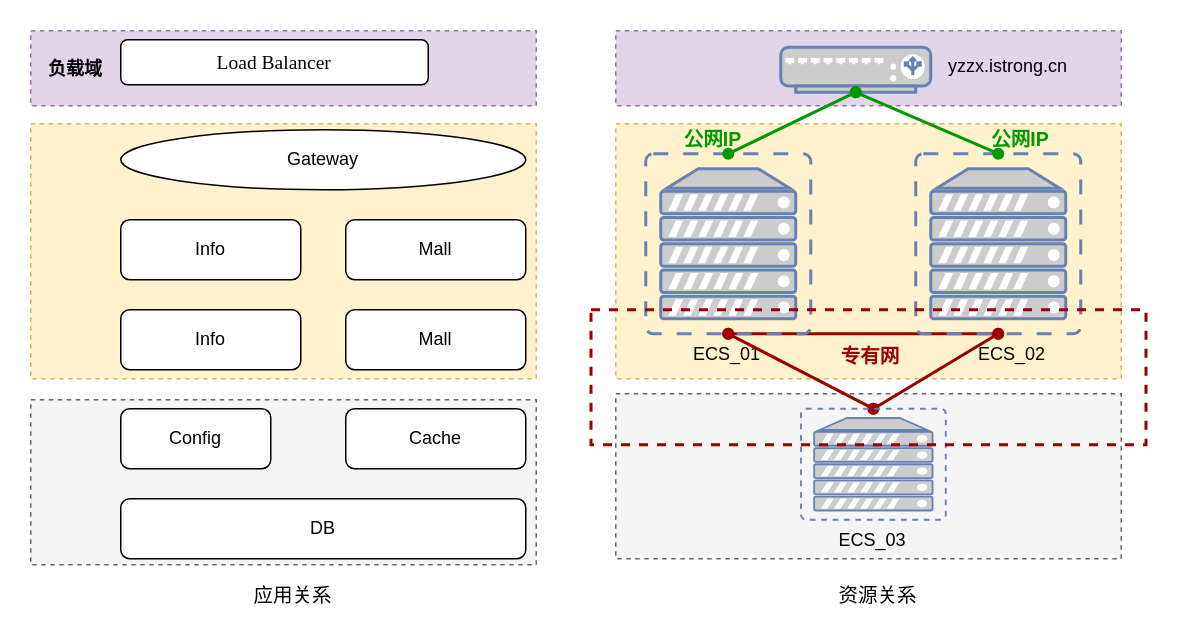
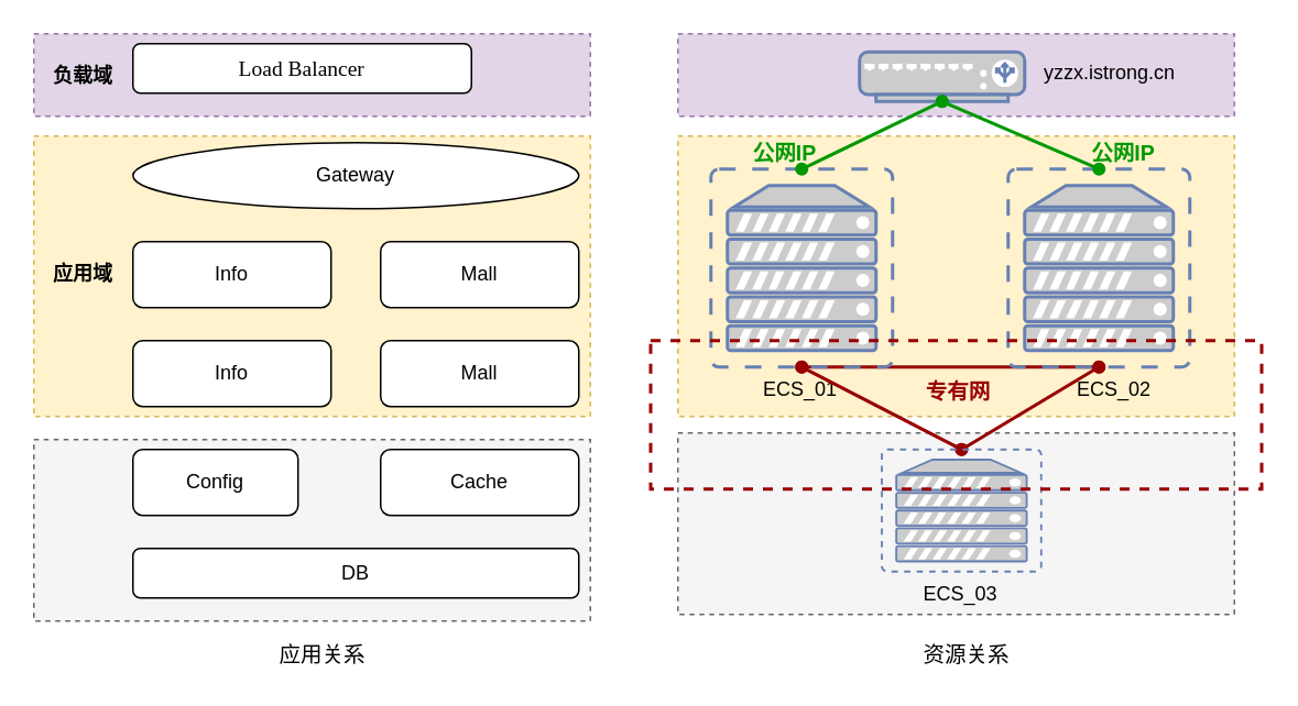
  <mxCell id="0" />
  <mxCell id="1" parent="0" />
  <mxCell id="2" value="" style="rounded=0;whiteSpace=wrap;html=1;dashed=1;fillColor=#e1d5e7;strokeColor=#9673a6;" parent="1" vertex="1"><mxGeometry x="20" y="20" width="337" height="50" as="geometry" /></mxCell>
  <mxCell id="3" value="" style="rounded=0;whiteSpace=wrap;html=1;dashed=1;fillColor=#f5f5f5;strokeColor=#666666;fontColor=#333333;" parent="1" vertex="1"><mxGeometry x="20" y="266" width="337" height="110" as="geometry" /></mxCell>
  <mxCell id="4" value="" style="rounded=0;whiteSpace=wrap;html=1;dashed=1;fillColor=#fff2cc;strokeColor=#d6b656;" parent="1" vertex="1"><mxGeometry x="20" y="82" width="337" height="170" as="geometry" /></mxCell>
  <mxCell id="5" value="&lt;span style=&quot;font-family: &amp;#34;hei&amp;#34; ; font-size: 13px&quot;&gt;Load&amp;nbsp;&lt;/span&gt;&lt;font face=&quot;hei&quot;&gt;&lt;span style=&quot;font-size: 13px&quot;&gt;Balancer&lt;/span&gt;&lt;/font&gt;" style="rounded=1;whiteSpace=wrap;html=1;" parent="1" vertex="1"><mxGeometry x="80" y="26" width="205" height="30" as="geometry" /></mxCell>
  <mxCell id="6" value="Gateway" style="ellipse;whiteSpace=wrap;html=1;" parent="1" vertex="1"><mxGeometry x="80" y="86" width="270" height="40" as="geometry" /></mxCell>
  <mxCell id="7" value="Info" style="rounded=1;whiteSpace=wrap;html=1;" parent="1" vertex="1"><mxGeometry x="80" y="146" width="120" height="40" as="geometry" /></mxCell>
  <mxCell id="8" value="Mall" style="rounded=1;whiteSpace=wrap;html=1;" parent="1" vertex="1"><mxGeometry x="230" y="146" width="120" height="40" as="geometry" /></mxCell>
  <mxCell id="9" value="Info" style="rounded=1;whiteSpace=wrap;html=1;" parent="1" vertex="1"><mxGeometry x="80" y="206" width="120" height="40" as="geometry" /></mxCell>
  <mxCell id="10" value="Mall" style="rounded=1;whiteSpace=wrap;html=1;" parent="1" vertex="1"><mxGeometry x="230" y="206" width="120" height="40" as="geometry" /></mxCell>
  <mxCell id="11" value="Config" style="rounded=1;whiteSpace=wrap;html=1;" parent="1" vertex="1"><mxGeometry x="80" y="272" width="100" height="40" as="geometry" /></mxCell>
  <mxCell id="12" value="Cache" style="rounded=1;whiteSpace=wrap;html=1;" parent="1" vertex="1"><mxGeometry x="230" y="272" width="120" height="40" as="geometry" /></mxCell>
- <mxCell id="13" value="DB" style="rounded=1;whiteSpace=wrap;html=1;" parent="1" vertex="1"><mxGeometry x="80" y="332" width="270" height="40" as="geometry" /></mxCell>
+ <mxCell id="13" value="DB" style="rounded=1;whiteSpace=wrap;html=1;" parent="1" vertex="1"><mxGeometry x="80" y="332" width="270" height="30" as="geometry" /></mxCell>
  <mxCell id="14" value="负载域" style="text;html=1;strokeColor=none;fillColor=none;align=center;verticalAlign=middle;whiteSpace=wrap;rounded=0;dashed=1;fontStyle=1" parent="1" vertex="1"><mxGeometry x="30" y="36" width="40" height="20" as="geometry" /></mxCell>
+ <mxCell id="15" value="应用域" style="text;html=1;strokeColor=none;fillColor=none;align=center;verticalAlign=middle;whiteSpace=wrap;rounded=0;dashed=1;fontStyle=1" parent="1" vertex="1"><mxGeometry x="30" y="156" width="40" height="20" as="geometry" /></mxCell>
  <mxCell id="16" value="" style="rounded=0;whiteSpace=wrap;html=1;dashed=1;fillColor=#e1d5e7;strokeColor=#9673a6;" parent="1" vertex="1"><mxGeometry x="410" y="20" width="337" height="50" as="geometry" /></mxCell>
  <mxCell id="17" value="" style="rounded=0;whiteSpace=wrap;html=1;dashed=1;fillColor=#fff2cc;strokeColor=#d6b656;" parent="1" vertex="1"><mxGeometry x="410" y="82" width="337" height="170" as="geometry" /></mxCell>
  <mxCell id="18" value="&lt;meta charset=&quot;utf-8&quot;&gt;&lt;span style=&quot;font-family: Helvetica; font-size: 12px; font-style: normal; font-variant-ligatures: normal; font-variant-caps: normal; font-weight: 400; letter-spacing: normal; orphans: 2; text-align: center; text-indent: 0px; text-transform: none; widows: 2; word-spacing: 0px; -webkit-text-stroke-width: 0px; text-decoration-style: initial; text-decoration-color: initial; float: none; display: inline !important;&quot;&gt;yzzx.istrong.cn&lt;/span&gt;" style="text;whiteSpace=wrap;html=1;" parent="1" vertex="1"><mxGeometry x="630" y="30" width="100" height="30" as="geometry" /></mxCell>
  <mxCell id="19" value="" style="fontColor=#0066CC;verticalAlign=top;verticalLabelPosition=bottom;labelPosition=center;align=center;html=1;outlineConnect=0;fillColor=#CCCCCC;strokeColor=#6881B3;gradientColor=none;gradientDirection=north;strokeWidth=2;shape=mxgraph.networks.load_balancer;" parent="1" vertex="1"><mxGeometry x="520" y="31" width="100" height="30" as="geometry" /></mxCell>
  <mxCell id="20" value="&lt;span style=&quot;font-family: &amp;#34;helvetica&amp;#34; ; font-size: 12px ; font-style: normal ; font-weight: 400 ; letter-spacing: normal ; text-align: center ; text-indent: 0px ; text-transform: none ; word-spacing: 0px ; float: none ; display: inline&quot;&gt;ECS_01&lt;/span&gt;" style="text;whiteSpace=wrap;html=1;" parent="1" vertex="1"><mxGeometry x="460" y="222" width="50" height="30" as="geometry" /></mxCell>
  <mxCell id="21" value="&lt;span style=&quot;font-family: &amp;#34;helvetica&amp;#34; ; font-size: 12px ; font-style: normal ; font-weight: 400 ; letter-spacing: normal ; text-align: center ; text-indent: 0px ; text-transform: none ; word-spacing: 0px ; float: none ; display: inline&quot;&gt;ECS_02&lt;/span&gt;" style="text;whiteSpace=wrap;html=1;" parent="1" vertex="1"><mxGeometry x="650" y="222" width="50" height="30" as="geometry" /></mxCell>
  <mxCell id="22" value="" style="rounded=0;whiteSpace=wrap;html=1;dashed=1;fillColor=#f5f5f5;strokeColor=#666666;fontColor=#333333;" parent="1" vertex="1"><mxGeometry x="410" y="262" width="337" height="110" as="geometry" /></mxCell>
  <mxCell id="23" style="edgeStyle=none;rounded=0;orthogonalLoop=1;jettySize=auto;html=1;exitX=0.5;exitY=1;exitDx=0;exitDy=0;exitPerimeter=0;entryX=0.5;entryY=0;entryDx=0;entryDy=0;entryPerimeter=0;startArrow=oval;startFill=1;endArrow=oval;endFill=1;strokeColor=#990000;strokeWidth=2;fontSize=13;fontColor=#990000;" parent="1" source="25" target="28" edge="1"><mxGeometry relative="1" as="geometry" /></mxCell>
  <mxCell id="24" style="edgeStyle=none;rounded=0;orthogonalLoop=1;jettySize=auto;html=1;exitX=0.5;exitY=1;exitDx=0;exitDy=0;exitPerimeter=0;entryX=0.5;entryY=1;entryDx=0;entryDy=0;entryPerimeter=0;startArrow=oval;startFill=1;endArrow=oval;endFill=1;strokeColor=#990000;strokeWidth=2;fontSize=13;fontColor=#990000;" parent="1" source="25" target="27" edge="1"><mxGeometry relative="1" as="geometry" /></mxCell>
  <mxCell id="25" value="" style="fontColor=#0066CC;verticalAlign=top;verticalLabelPosition=bottom;labelPosition=center;align=center;html=1;outlineConnect=0;fillColor=#CCCCCC;strokeColor=#6881B3;gradientColor=none;gradientDirection=north;strokeWidth=2;shape=mxgraph.networks.virtual_server;" parent="1" vertex="1"><mxGeometry x="430" y="102" width="110" height="120" as="geometry" /></mxCell>
  <mxCell id="26" style="edgeStyle=none;rounded=0;orthogonalLoop=1;jettySize=auto;html=1;exitX=0.5;exitY=1;exitDx=0;exitDy=0;exitPerimeter=0;entryX=0.5;entryY=0;entryDx=0;entryDy=0;entryPerimeter=0;startArrow=oval;startFill=1;endArrow=oval;endFill=1;strokeColor=#990000;strokeWidth=2;fontSize=13;fontColor=#990000;" parent="1" source="27" target="28" edge="1"><mxGeometry relative="1" as="geometry" /></mxCell>
  <mxCell id="27" value="" style="fontColor=#0066CC;verticalAlign=top;verticalLabelPosition=bottom;labelPosition=center;align=center;html=1;outlineConnect=0;fillColor=#CCCCCC;strokeColor=#6881B3;gradientColor=none;gradientDirection=north;strokeWidth=2;shape=mxgraph.networks.virtual_server;" parent="1" vertex="1"><mxGeometry x="610" y="102" width="110" height="120" as="geometry" /></mxCell>
  <mxCell id="28" value="" style="fontColor=#0066CC;verticalAlign=top;verticalLabelPosition=bottom;labelPosition=center;align=center;html=1;outlineConnect=0;fillColor=#CCCCCC;strokeColor=#6881B3;gradientColor=none;gradientDirection=north;strokeWidth=2;shape=mxgraph.networks.virtual_server;" parent="1" vertex="1"><mxGeometry x="533.5" y="272" width="96.5" height="74" as="geometry" /></mxCell>
  <mxCell id="29" value="&lt;span style=&quot;font-family: &amp;#34;helvetica&amp;#34; ; font-size: 12px ; font-style: normal ; font-weight: 400 ; letter-spacing: normal ; text-align: center ; text-indent: 0px ; text-transform: none ; word-spacing: 0px ; float: none ; display: inline&quot;&gt;ECS_03&lt;/span&gt;" style="text;whiteSpace=wrap;html=1;" parent="1" vertex="1"><mxGeometry x="556.75" y="346" width="50" height="30" as="geometry" /></mxCell>
  <mxCell id="30" value="专有网" style="text;html=1;strokeColor=none;fillColor=none;align=center;verticalAlign=middle;whiteSpace=wrap;rounded=0;dashed=1;fontColor=#990000;fontStyle=1;fontSize=13;" parent="1" vertex="1"><mxGeometry x="558.5" y="227" width="41.5" height="20" as="geometry" /></mxCell>
  <mxCell id="31" style="rounded=0;orthogonalLoop=1;jettySize=auto;html=1;exitX=0.5;exitY=1;exitDx=0;exitDy=0;exitPerimeter=0;entryX=0.5;entryY=0;entryDx=0;entryDy=0;entryPerimeter=0;endArrow=oval;endFill=1;startArrow=oval;startFill=1;strokeColor=#009900;strokeWidth=2;" parent="1" source="19" target="25" edge="1"><mxGeometry relative="1" as="geometry" /></mxCell>
  <mxCell id="32" style="edgeStyle=none;rounded=0;orthogonalLoop=1;jettySize=auto;html=1;entryX=0.5;entryY=0;entryDx=0;entryDy=0;entryPerimeter=0;endArrow=oval;endFill=1;startArrow=oval;startFill=1;strokeColor=#009900;strokeWidth=2;" parent="1" target="27" edge="1"><mxGeometry relative="1" as="geometry"><mxPoint x="570" y="61" as="sourcePoint" /></mxGeometry></mxCell>
  <mxCell id="33" value="公网IP" style="text;html=1;strokeColor=none;fillColor=none;align=center;verticalAlign=middle;whiteSpace=wrap;rounded=0;dashed=1;fontColor=#009900;fontStyle=1;fontSize=13;" parent="1" vertex="1"><mxGeometry x="450" y="82" width="50" height="20" as="geometry" /></mxCell>
  <mxCell id="34" value="公网IP" style="text;html=1;strokeColor=none;fillColor=none;align=center;verticalAlign=middle;whiteSpace=wrap;rounded=0;dashed=1;fontColor=#009900;fontStyle=1;fontSize=13;" parent="1" vertex="1"><mxGeometry x="655" y="82" width="50" height="20" as="geometry" /></mxCell>
  <mxCell id="35" value="" style="verticalLabelPosition=bottom;verticalAlign=top;html=1;shape=mxgraph.basic.rect;fillColor2=none;strokeWidth=2;size=20;indent=5;strokeColor=#990000;dashed=1;fillColor=none;" parent="1" vertex="1"><mxGeometry x="393.5" y="206" width="370" height="90" as="geometry" /></mxCell>
  <mxCell id="36" value="应用关系" style="text;html=1;strokeColor=none;fillColor=none;align=center;verticalAlign=middle;whiteSpace=wrap;rounded=0;dashed=1;fontSize=13;fontColor=#000000;" parent="1" vertex="1"><mxGeometry x="160" y="386" width="70" height="20" as="geometry" /></mxCell>
  <mxCell id="37" value="资源关系" style="text;html=1;strokeColor=none;fillColor=none;align=center;verticalAlign=middle;whiteSpace=wrap;rounded=0;dashed=1;fontSize=13;fontColor=#000000;" parent="1" vertex="1"><mxGeometry x="550" y="386" width="70" height="20" as="geometry" /></mxCell>
